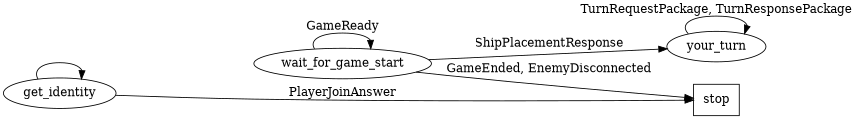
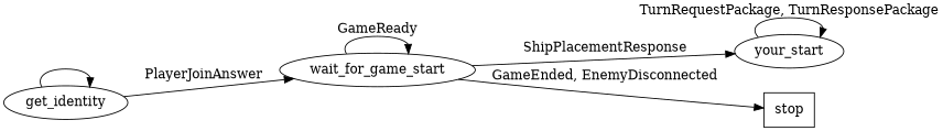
  digraph {
    rankdir=LR
    get_identity
    wait_for_game_start
-   your_turn
+   your_turn [label=your_start]
    stop [shape=record]
    get_identity -> get_identity
-   get_identity -> stop [label=PlayerJoinAnswer]
+   get_identity -> wait_for_game_start [label=PlayerJoinAnswer]
    wait_for_game_start -> wait_for_game_start [label=GameReady]
    wait_for_game_start -> your_turn [label=ShipPlacementResponse]
    wait_for_game_start -> stop [label="GameEnded, EnemyDisconnected"]
    your_turn -> your_turn [label="TurnRequestPackage, TurnResponsePackage"]
  }
